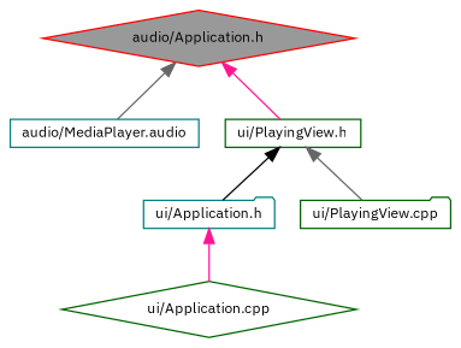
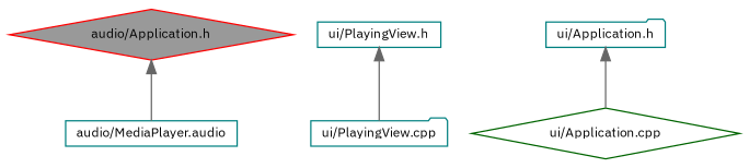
  digraph {
    fontname="IBM Plex Sans"
    node [color=teal fillcolor=white fontname="IBM Plex Sans" fontsize=10 shape=diamond style=filled]
    edge [color=gray40 dir=back fontname="IBM Plex Sans" fontsize=10 labelfontname=Helvetica labelfontsize=10 style=solid]
    n1 [color=red fillcolor=grey60 fontcolor=black height=0.2 label="audio/Application.h" width=0.4]
    n2 [height=0.2 label="audio/MediaPlayer.audio" shape=box width=0.4]
-   n3 [color=darkgreen height=0.2 label="ui/PlayingView.h" shape=box width=0.4]
+   n3 [height=0.2 label="ui/PlayingView.h" shape=box width=0.4]
    n4 [height=0.2 label="ui/Application.h" shape=folder width=0.4]
-   n5 [color=darkgreen height=0.2 label="ui/PlayingView.cpp" shape=folder width=0.4]
+   n5 [height=0.2 label="ui/PlayingView.cpp" shape=folder width=0.4]
    n6 [color=darkgreen height=0.2 label="ui/Application.cpp" width=0.4]
    n1 -> n2
-   n1 -> n3 [color=deeppink]
-   n3 -> n4 [color=black]
    n3 -> n5
-   n4 -> n6 [color=deeppink]
+   n4 -> n6
  }
